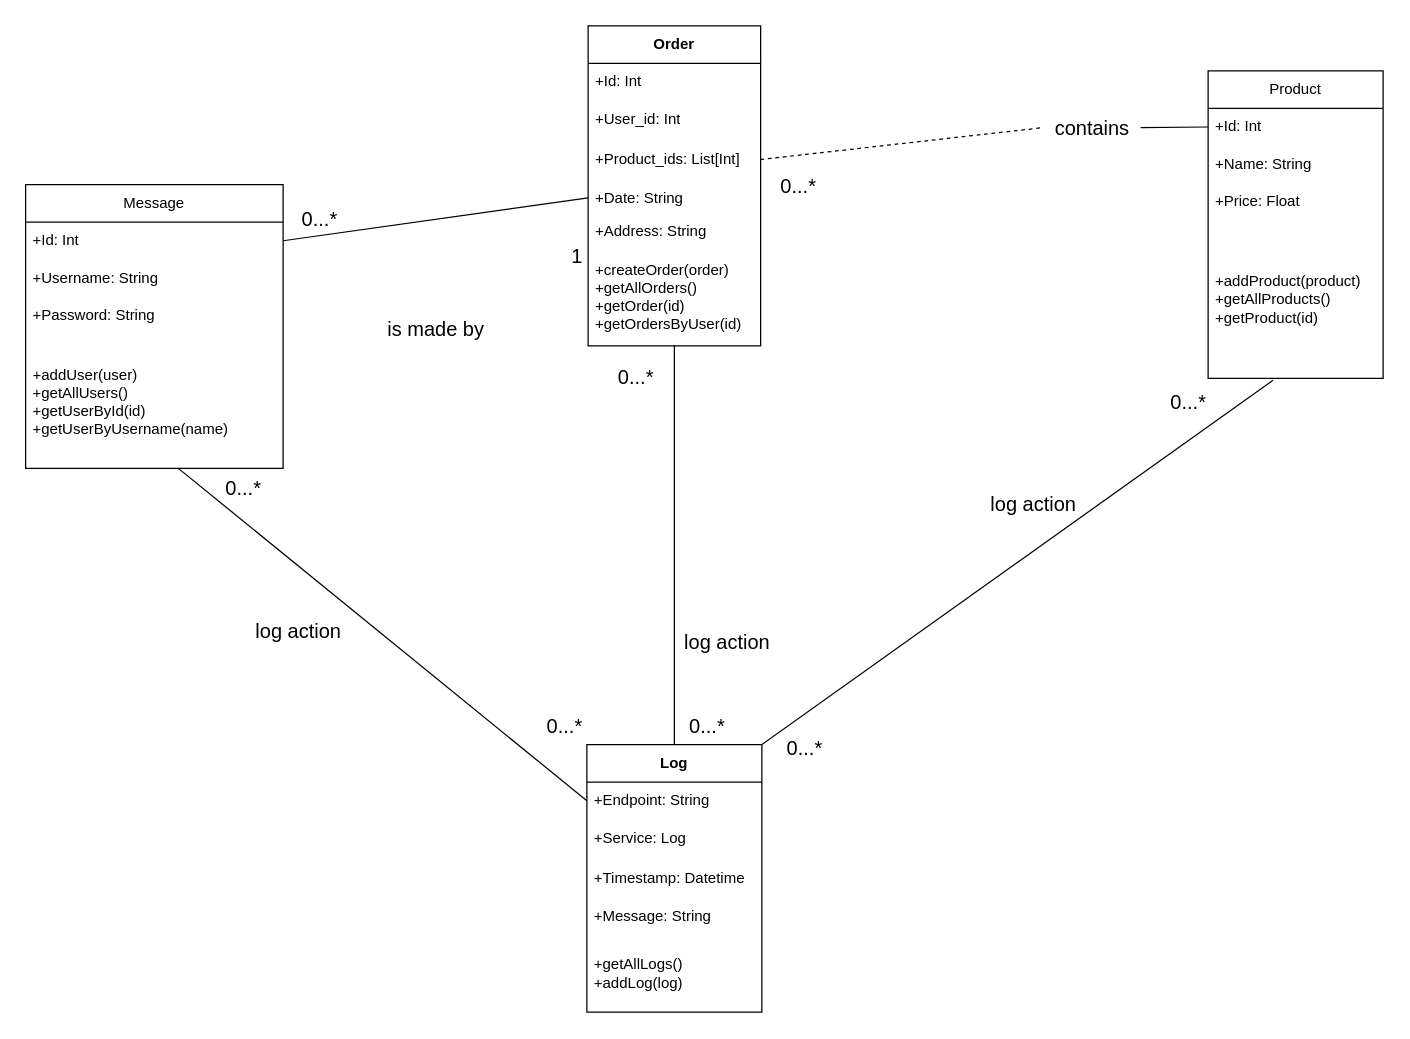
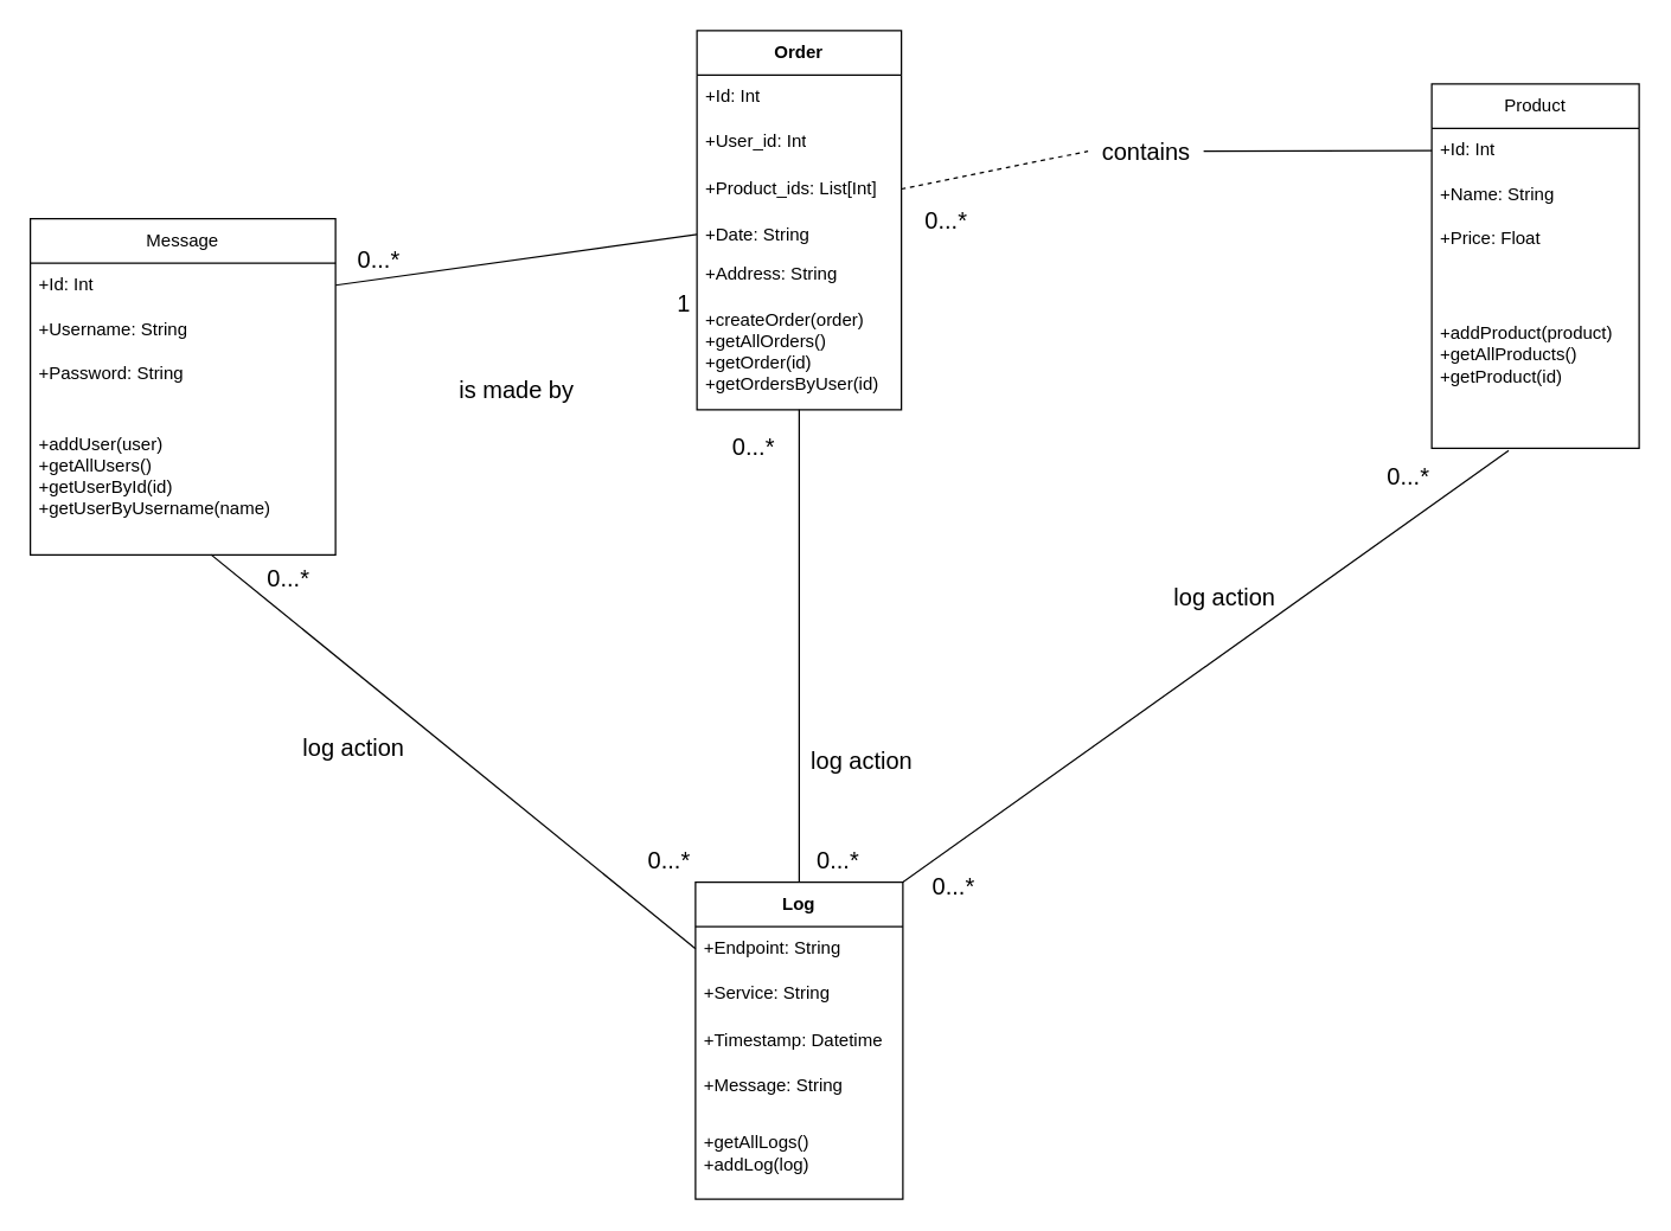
  <mxCell id="0" />
  <mxCell id="1" parent="0" />
  <mxCell id="2" value="Message" style="swimlane;fontStyle=0;childLayout=stackLayout;horizontal=1;startSize=30;horizontalStack=0;resizeParent=1;resizeParentMax=0;resizeLast=0;collapsible=1;marginBottom=0;whiteSpace=wrap;html=1;" vertex="1" parent="1"><mxGeometry x="20" y="147" width="206" height="227" as="geometry" /></mxCell>
  <mxCell id="3" value="+Id: Int" style="text;strokeColor=none;fillColor=none;align=left;verticalAlign=middle;spacingLeft=4;spacingRight=4;overflow=hidden;points=[[0,0.5],[1,0.5]];portConstraint=eastwest;rotatable=0;whiteSpace=wrap;html=1;" vertex="1" parent="2"><mxGeometry y="30" width="206" height="30" as="geometry" /></mxCell>
  <mxCell id="4" value="+Username: String" style="text;strokeColor=none;fillColor=none;align=left;verticalAlign=middle;spacingLeft=4;spacingRight=4;overflow=hidden;points=[[0,0.5],[1,0.5]];portConstraint=eastwest;rotatable=0;whiteSpace=wrap;html=1;" vertex="1" parent="2"><mxGeometry y="60" width="206" height="30" as="geometry" /></mxCell>
  <mxCell id="5" value="+Password: String" style="text;strokeColor=none;fillColor=none;align=left;verticalAlign=middle;spacingLeft=4;spacingRight=4;overflow=hidden;points=[[0,0.5],[1,0.5]];portConstraint=eastwest;rotatable=0;whiteSpace=wrap;html=1;" vertex="1" parent="2"><mxGeometry y="90" width="206" height="30" as="geometry" /></mxCell>
  <mxCell id="6" value="+addUser(user)&lt;div&gt;+getAllUsers()&lt;/div&gt;&lt;div&gt;+getUserById(id)&lt;/div&gt;&lt;div&gt;+getUserByUsername(name)&lt;/div&gt;" style="text;strokeColor=none;fillColor=none;align=left;verticalAlign=middle;spacingLeft=4;spacingRight=4;overflow=hidden;points=[[0,0.5],[1,0.5]];portConstraint=eastwest;rotatable=0;whiteSpace=wrap;html=1;" vertex="1" parent="2"><mxGeometry y="120" width="206" height="107" as="geometry" /></mxCell>
  <mxCell id="7" value="Product" style="swimlane;fontStyle=0;childLayout=stackLayout;horizontal=1;startSize=30;horizontalStack=0;resizeParent=1;resizeParentMax=0;resizeLast=0;collapsible=1;marginBottom=0;whiteSpace=wrap;html=1;" vertex="1" parent="1"><mxGeometry x="966" y="56" width="140" height="246" as="geometry" /></mxCell>
  <mxCell id="8" value="+Id: Int" style="text;strokeColor=none;fillColor=none;align=left;verticalAlign=middle;spacingLeft=4;spacingRight=4;overflow=hidden;points=[[0,0.5],[1,0.5]];portConstraint=eastwest;rotatable=0;whiteSpace=wrap;html=1;" vertex="1" parent="7"><mxGeometry y="30" width="140" height="30" as="geometry" /></mxCell>
  <mxCell id="9" value="+Name: String" style="text;strokeColor=none;fillColor=none;align=left;verticalAlign=middle;spacingLeft=4;spacingRight=4;overflow=hidden;points=[[0,0.5],[1,0.5]];portConstraint=eastwest;rotatable=0;whiteSpace=wrap;html=1;" vertex="1" parent="7"><mxGeometry y="60" width="140" height="30" as="geometry" /></mxCell>
  <mxCell id="10" value="+Price: Float" style="text;strokeColor=none;fillColor=none;align=left;verticalAlign=middle;spacingLeft=4;spacingRight=4;overflow=hidden;points=[[0,0.5],[1,0.5]];portConstraint=eastwest;rotatable=0;whiteSpace=wrap;html=1;" vertex="1" parent="7"><mxGeometry y="90" width="140" height="30" as="geometry" /></mxCell>
  <mxCell id="11" value="+addProduct(product)&lt;div&gt;+getAllProducts()&lt;/div&gt;&lt;div&gt;+getProduct(id)&lt;/div&gt;" style="text;strokeColor=none;fillColor=none;align=left;verticalAlign=middle;spacingLeft=4;spacingRight=4;overflow=hidden;points=[[0,0.5],[1,0.5]];portConstraint=eastwest;rotatable=0;whiteSpace=wrap;html=1;" vertex="1" parent="7"><mxGeometry y="120" width="140" height="126" as="geometry" /></mxCell>
  <mxCell id="12" style="edgeStyle=none;curved=1;rounded=0;orthogonalLoop=1;jettySize=auto;html=1;entryX=1;entryY=0.5;entryDx=0;entryDy=0;fontSize=12;startSize=8;endSize=8;endArrow=none;endFill=0;" edge="1" parent="1" source="13" target="3"><mxGeometry relative="1" as="geometry" /></mxCell>
  <mxCell id="13" value="Order" style="swimlane;fontStyle=1;childLayout=stackLayout;horizontal=1;startSize=30;horizontalStack=0;resizeParent=1;resizeParentMax=0;resizeLast=0;collapsible=1;marginBottom=0;whiteSpace=wrap;html=1;" vertex="1" parent="1"><mxGeometry x="470" y="20" width="138" height="256" as="geometry" /></mxCell>
  <mxCell id="14" value="+Id: Int" style="text;strokeColor=none;fillColor=none;align=left;verticalAlign=middle;spacingLeft=4;spacingRight=4;overflow=hidden;points=[[0,0.5],[1,0.5]];portConstraint=eastwest;rotatable=0;whiteSpace=wrap;html=1;" vertex="1" parent="13"><mxGeometry y="30" width="138" height="30" as="geometry" /></mxCell>
  <mxCell id="15" value="+User_id: Int" style="text;strokeColor=none;fillColor=none;align=left;verticalAlign=middle;spacingLeft=4;spacingRight=4;overflow=hidden;points=[[0,0.5],[1,0.5]];portConstraint=eastwest;rotatable=0;whiteSpace=wrap;html=1;" vertex="1" parent="13"><mxGeometry y="60" width="138" height="30" as="geometry" /></mxCell>
  <mxCell id="16" value="+Product_ids: List[Int]" style="text;strokeColor=none;fillColor=none;align=left;verticalAlign=middle;spacingLeft=4;spacingRight=4;overflow=hidden;points=[[0,0.5],[1,0.5]];portConstraint=eastwest;rotatable=0;whiteSpace=wrap;html=1;" vertex="1" parent="13"><mxGeometry y="90" width="138" height="34" as="geometry" /></mxCell>
  <mxCell id="17" value="+Date: String" style="text;strokeColor=none;fillColor=none;align=left;verticalAlign=middle;spacingLeft=4;spacingRight=4;overflow=hidden;points=[[0,0.5],[1,0.5]];portConstraint=eastwest;rotatable=0;whiteSpace=wrap;html=1;" vertex="1" parent="13"><mxGeometry y="124" width="138" height="27" as="geometry" /></mxCell>
  <mxCell id="18" value="+Address: String" style="text;strokeColor=none;fillColor=none;align=left;verticalAlign=middle;spacingLeft=4;spacingRight=4;overflow=hidden;points=[[0,0.5],[1,0.5]];portConstraint=eastwest;rotatable=0;whiteSpace=wrap;html=1;" vertex="1" parent="13"><mxGeometry y="151" width="138" height="27" as="geometry" /></mxCell>
  <mxCell id="19" value="+createOrder(order)&lt;div&gt;+getAllOrders()&lt;/div&gt;&lt;div&gt;+getOrder(id)&lt;/div&gt;&lt;div&gt;+getOrdersByUser(id)&lt;/div&gt;" style="text;strokeColor=none;fillColor=none;align=left;verticalAlign=middle;spacingLeft=4;spacingRight=4;overflow=hidden;points=[[0,0.5],[1,0.5]];portConstraint=eastwest;rotatable=0;whiteSpace=wrap;html=1;" vertex="1" parent="13"><mxGeometry y="178" width="138" height="78" as="geometry" /></mxCell>
  <mxCell id="20" style="edgeStyle=none;curved=1;rounded=0;orthogonalLoop=1;jettySize=auto;html=1;exitX=1;exitY=0;exitDx=0;exitDy=0;fontSize=12;startSize=8;endSize=8;endArrow=none;endFill=0;entryX=0.371;entryY=1.013;entryDx=0;entryDy=0;entryPerimeter=0;" edge="1" parent="1" source="21" target="11"><mxGeometry relative="1" as="geometry" /></mxCell>
  <mxCell id="21" value="Log" style="swimlane;fontStyle=1;childLayout=stackLayout;horizontal=1;startSize=30;horizontalStack=0;resizeParent=1;resizeParentMax=0;resizeLast=0;collapsible=1;marginBottom=0;whiteSpace=wrap;html=1;" vertex="1" parent="1"><mxGeometry x="469" y="595" width="140" height="214" as="geometry" /></mxCell>
  <mxCell id="22" value="+Endpoint: String" style="text;strokeColor=none;fillColor=none;align=left;verticalAlign=middle;spacingLeft=4;spacingRight=4;overflow=hidden;points=[[0,0.5],[1,0.5]];portConstraint=eastwest;rotatable=0;whiteSpace=wrap;html=1;" vertex="1" parent="21"><mxGeometry y="30" width="140" height="30" as="geometry" /></mxCell>
- <mxCell id="23" value="+Service: Log" style="text;strokeColor=none;fillColor=none;align=left;verticalAlign=middle;spacingLeft=4;spacingRight=4;overflow=hidden;points=[[0,0.5],[1,0.5]];portConstraint=eastwest;rotatable=0;whiteSpace=wrap;html=1;" vertex="1" parent="21"><mxGeometry y="60" width="140" height="30" as="geometry" /></mxCell>
+ <mxCell id="23" value="+Service: String" style="text;strokeColor=none;fillColor=none;align=left;verticalAlign=middle;spacingLeft=4;spacingRight=4;overflow=hidden;points=[[0,0.5],[1,0.5]];portConstraint=eastwest;rotatable=0;whiteSpace=wrap;html=1;" vertex="1" parent="21"><mxGeometry y="60" width="140" height="30" as="geometry" /></mxCell>
  <mxCell id="24" value="+Timestamp: Datetime" style="text;strokeColor=none;fillColor=none;align=left;verticalAlign=middle;spacingLeft=4;spacingRight=4;overflow=hidden;points=[[0,0.5],[1,0.5]];portConstraint=eastwest;rotatable=0;whiteSpace=wrap;html=1;" vertex="1" parent="21"><mxGeometry y="90" width="140" height="34" as="geometry" /></mxCell>
  <mxCell id="25" value="+Message: String" style="text;strokeColor=none;fillColor=none;align=left;verticalAlign=middle;spacingLeft=4;spacingRight=4;overflow=hidden;points=[[0,0.5],[1,0.5]];portConstraint=eastwest;rotatable=0;whiteSpace=wrap;html=1;" vertex="1" parent="21"><mxGeometry y="124" width="140" height="27" as="geometry" /></mxCell>
  <mxCell id="26" value="+getAllLogs()&lt;div&gt;+addLog(log)&lt;/div&gt;" style="text;strokeColor=none;fillColor=none;align=left;verticalAlign=middle;spacingLeft=4;spacingRight=4;overflow=hidden;points=[[0,0.5],[1,0.5]];portConstraint=eastwest;rotatable=0;whiteSpace=wrap;html=1;" vertex="1" parent="21"><mxGeometry y="151" width="140" height="63" as="geometry" /></mxCell>
  <mxCell id="27" style="edgeStyle=none;curved=1;rounded=0;orthogonalLoop=1;jettySize=auto;html=1;exitX=1;exitY=0.5;exitDx=0;exitDy=0;entryX=0;entryY=0.5;entryDx=0;entryDy=0;fontSize=12;startSize=8;endSize=8;endArrow=none;endFill=0;" edge="1" parent="1" source="44" target="8"><mxGeometry relative="1" as="geometry" /></mxCell>
  <mxCell id="28" value="is made by" style="text;html=1;align=center;verticalAlign=middle;resizable=0;points=[];autosize=1;strokeColor=none;fillColor=none;fontSize=16;" vertex="1" parent="1"><mxGeometry x="300" y="247" width="95" height="31" as="geometry" /></mxCell>
  <mxCell id="29" value="0...*" style="text;html=1;align=center;verticalAlign=middle;resizable=0;points=[];autosize=1;strokeColor=none;fillColor=none;fontSize=16;" vertex="1" parent="1"><mxGeometry x="232" y="159.5" width="46" height="31" as="geometry" /></mxCell>
  <mxCell id="30" value="1" style="text;html=1;align=center;verticalAlign=middle;resizable=0;points=[];autosize=1;strokeColor=none;fillColor=none;fontSize=16;" vertex="1" parent="1"><mxGeometry x="447" y="188.5" width="27" height="31" as="geometry" /></mxCell>
  <mxCell id="31" value="0...*" style="text;html=1;align=center;verticalAlign=middle;resizable=0;points=[];autosize=1;strokeColor=none;fillColor=none;fontSize=16;" vertex="1" parent="1"><mxGeometry x="485" y="285" width="46" height="31" as="geometry" /></mxCell>
  <mxCell id="32" style="edgeStyle=none;curved=1;rounded=0;orthogonalLoop=1;jettySize=auto;html=1;exitX=0.5;exitY=0;exitDx=0;exitDy=0;fontSize=12;startSize=8;endSize=8;endArrow=none;endFill=0;" edge="1" parent="1" source="21" target="19"><mxGeometry relative="1" as="geometry" /></mxCell>
  <mxCell id="33" value="log action" style="text;html=1;align=center;verticalAlign=middle;resizable=0;points=[];autosize=1;strokeColor=none;fillColor=none;fontSize=16;" vertex="1" parent="1"><mxGeometry x="782" y="387" width="87" height="31" as="geometry" /></mxCell>
  <mxCell id="34" value="log action" style="text;html=1;align=center;verticalAlign=middle;resizable=0;points=[];autosize=1;strokeColor=none;fillColor=none;fontSize=16;" vertex="1" parent="1"><mxGeometry x="537" y="497" width="87" height="31" as="geometry" /></mxCell>
  <mxCell id="35" value="log action" style="text;html=1;align=center;verticalAlign=middle;resizable=0;points=[];autosize=1;strokeColor=none;fillColor=none;fontSize=16;" vertex="1" parent="1"><mxGeometry x="194" y="488" width="87" height="31" as="geometry" /></mxCell>
  <mxCell id="36" value="0...*&lt;span style=&quot;color: rgba(0, 0, 0, 0); font-family: monospace; font-size: 0px; text-align: start;&quot;&gt;%3CmxGraphModel%3E%3Croot%3E%3CmxCell%20id%3D%220%22%2F%3E%3CmxCell%20id%3D%221%22%20parent%3D%220%22%2F%3E%3CmxCell%20id%3D%222%22%20value%3D%22log%20action%22%20style%3D%22text%3Bhtml%3D1%3Balign%3Dcenter%3BverticalAlign%3Dmiddle%3Bresizable%3D0%3Bpoints%3D%5B%5D%3Bautosize%3D1%3BstrokeColor%3Dnone%3BfillColor%3Dnone%3BfontSize%3D16%3B%22%20vertex%3D%221%22%20parent%3D%221%22%3E%3CmxGeometry%20x%3D%22204%22%20y%3D%22426%22%20width%3D%2287%22%20height%3D%2231%22%20as%3D%22geometry%22%2F%3E%3C%2FmxCell%3E%3C%2Froot%3E%3C%2FmxGraphModel%3E&lt;/span&gt;" style="text;html=1;align=center;verticalAlign=middle;resizable=0;points=[];autosize=1;strokeColor=none;fillColor=none;fontSize=16;" vertex="1" parent="1"><mxGeometry x="171" y="374" width="46" height="31" as="geometry" /></mxCell>
  <mxCell id="37" value="0...*&lt;span style=&quot;color: rgba(0, 0, 0, 0); font-family: monospace; font-size: 0px; text-align: start;&quot;&gt;%3CmxGraphModel%3E%3Croot%3E%3CmxCell%20id%3D%220%22%2F%3E%3CmxCell%20id%3D%221%22%20parent%3D%220%22%2F%3E%3CmxCell%20id%3D%222%22%20value%3D%22log%20action%22%20style%3D%22text%3Bhtml%3D1%3Balign%3Dcenter%3BverticalAlign%3Dmiddle%3Bresizable%3D0%3Bpoints%3D%5B%5D%3Bautosize%3D1%3BstrokeColor%3Dnone%3BfillColor%3Dnone%3BfontSize%3D16%3B%22%20vertex%3D%221%22%20parent%3D%221%22%3E%3CmxGeometry%20x%3D%22204%22%20y%3D%22426%22%20width%3D%2287%22%20height%3D%2231%22%20as%3D%22geometry%22%2F%3E%3C%2FmxCell%3E%3C%2Froot%3E%3C%2FmxGraphModel%3E&lt;/span&gt;" style="text;html=1;align=center;verticalAlign=middle;resizable=0;points=[];autosize=1;strokeColor=none;fillColor=none;fontSize=16;" vertex="1" parent="1"><mxGeometry x="428" y="564" width="46" height="31" as="geometry" /></mxCell>
  <mxCell id="38" value="0...*&lt;span style=&quot;color: rgba(0, 0, 0, 0); font-family: monospace; font-size: 0px; text-align: start;&quot;&gt;%3CmxGraphModel%3E%3Croot%3E%3CmxCell%20id%3D%220%22%2F%3E%3CmxCell%20id%3D%221%22%20parent%3D%220%22%2F%3E%3CmxCell%20id%3D%222%22%20value%3D%22log%20action%22%20style%3D%22text%3Bhtml%3D1%3Balign%3Dcenter%3BverticalAlign%3Dmiddle%3Bresizable%3D0%3Bpoints%3D%5B%5D%3Bautosize%3D1%3BstrokeColor%3Dnone%3BfillColor%3Dnone%3BfontSize%3D16%3B%22%20vertex%3D%221%22%20parent%3D%221%22%3E%3CmxGeometry%20x%3D%22204%22%20y%3D%22426%22%20width%3D%2287%22%20height%3D%2231%22%20as%3D%22geometry%22%2F%3E%3C%2FmxCell%3E%3C%2Froot%3E%3C%2FmxGraphModel%3E&lt;/span&gt;" style="text;html=1;align=center;verticalAlign=middle;resizable=0;points=[];autosize=1;strokeColor=none;fillColor=none;fontSize=16;" vertex="1" parent="1"><mxGeometry x="620" y="582" width="46" height="31" as="geometry" /></mxCell>
  <mxCell id="39" value="0...*&lt;span style=&quot;color: rgba(0, 0, 0, 0); font-family: monospace; font-size: 0px; text-align: start;&quot;&gt;%3CmxGraphModel%3E%3Croot%3E%3CmxCell%20id%3D%220%22%2F%3E%3CmxCell%20id%3D%221%22%20parent%3D%220%22%2F%3E%3CmxCell%20id%3D%222%22%20value%3D%22log%20action%22%20style%3D%22text%3Bhtml%3D1%3Balign%3Dcenter%3BverticalAlign%3Dmiddle%3Bresizable%3D0%3Bpoints%3D%5B%5D%3Bautosize%3D1%3BstrokeColor%3Dnone%3BfillColor%3Dnone%3BfontSize%3D16%3B%22%20vertex%3D%221%22%20parent%3D%221%22%3E%3CmxGeometry%20x%3D%22204%22%20y%3D%22426%22%20width%3D%2287%22%20height%3D%2231%22%20as%3D%22geometry%22%2F%3E%3C%2FmxCell%3E%3C%2Froot%3E%3C%2FmxGraphModel%3E&lt;/span&gt;" style="text;html=1;align=center;verticalAlign=middle;resizable=0;points=[];autosize=1;strokeColor=none;fillColor=none;fontSize=16;" vertex="1" parent="1"><mxGeometry x="927" y="305" width="46" height="31" as="geometry" /></mxCell>
  <mxCell id="40" value="0...*&lt;span style=&quot;color: rgba(0, 0, 0, 0); font-family: monospace; font-size: 0px; text-align: start;&quot;&gt;%3CmxGraphModel%3E%3Croot%3E%3CmxCell%20id%3D%220%22%2F%3E%3CmxCell%20id%3D%221%22%20parent%3D%220%22%2F%3E%3CmxCell%20id%3D%222%22%20value%3D%22log%20action%22%20style%3D%22text%3Bhtml%3D1%3Balign%3Dcenter%3BverticalAlign%3Dmiddle%3Bresizable%3D0%3Bpoints%3D%5B%5D%3Bautosize%3D1%3BstrokeColor%3Dnone%3BfillColor%3Dnone%3BfontSize%3D16%3B%22%20vertex%3D%221%22%20parent%3D%221%22%3E%3CmxGeometry%20x%3D%22204%22%20y%3D%22426%22%20width%3D%2287%22%20height%3D%2231%22%20as%3D%22geometry%22%2F%3E%3C%2FmxCell%3E%3C%2Froot%3E%3C%2FmxGraphModel%3E&lt;/span&gt;" style="text;html=1;align=center;verticalAlign=middle;resizable=0;points=[];autosize=1;strokeColor=none;fillColor=none;fontSize=16;" vertex="1" parent="1"><mxGeometry x="542" y="564" width="46" height="31" as="geometry" /></mxCell>
  <mxCell id="41" value="0...*&lt;span style=&quot;color: rgba(0, 0, 0, 0); font-family: monospace; font-size: 0px; text-align: start;&quot;&gt;%3CmxGraphModel%3E%3Croot%3E%3CmxCell%20id%3D%220%22%2F%3E%3CmxCell%20id%3D%221%22%20parent%3D%220%22%2F%3E%3CmxCell%20id%3D%222%22%20value%3D%22log%20action%22%20style%3D%22text%3Bhtml%3D1%3Balign%3Dcenter%3BverticalAlign%3Dmiddle%3Bresizable%3D0%3Bpoints%3D%5B%5D%3Bautosize%3D1%3BstrokeColor%3Dnone%3BfillColor%3Dnone%3BfontSize%3D16%3B%22%20vertex%3D%221%22%20parent%3D%221%22%3E%3CmxGeometry%20x%3D%22204%22%20y%3D%22426%22%20width%3D%2287%22%20height%3D%2231%22%20as%3D%22geometry%22%2F%3E%3C%2FmxCell%3E%3C%2Froot%3E%3C%2FmxGraphModel%3E&lt;/span&gt;" style="text;html=1;align=center;verticalAlign=middle;resizable=0;points=[];autosize=1;strokeColor=none;fillColor=none;fontSize=16;" vertex="1" parent="1"><mxGeometry x="615" y="132.5" width="46" height="31" as="geometry" /></mxCell>
  <mxCell id="42" style="edgeStyle=none;curved=1;rounded=0;orthogonalLoop=1;jettySize=auto;html=1;exitX=0;exitY=0.5;exitDx=0;exitDy=0;entryX=0.592;entryY=0.999;entryDx=0;entryDy=0;entryPerimeter=0;fontSize=12;startSize=8;endSize=8;endArrow=none;endFill=0;" edge="1" parent="1" source="22" target="6"><mxGeometry relative="1" as="geometry" /></mxCell>
  <mxCell id="43" value="" style="edgeStyle=none;curved=1;rounded=0;orthogonalLoop=1;jettySize=auto;html=1;exitX=1;exitY=0.5;exitDx=0;exitDy=0;entryX=0;entryY=0.5;entryDx=0;entryDy=0;fontSize=12;startSize=8;endSize=8;endArrow=none;endFill=0;dashed=1;" edge="1" parent="1" source="16" target="44"><mxGeometry relative="1" as="geometry"><mxPoint x="608" y="127" as="sourcePoint" /><mxPoint x="966" y="101" as="targetPoint" /></mxGeometry></mxCell>
- <mxCell id="44" value="contains" style="text;html=1;align=center;verticalAlign=middle;resizable=0;points=[];autosize=1;strokeColor=none;fillColor=none;fontSize=16;" vertex="1" parent="1"><mxGeometry x="834" y="86" width="78" height="31" as="geometry" /></mxCell>
+ <mxCell id="44" value="contains" style="text;html=1;align=center;verticalAlign=middle;resizable=0;points=[];autosize=1;strokeColor=none;fillColor=none;fontSize=16;" vertex="1" parent="1"><mxGeometry x="734" y="86" width="78" height="31" as="geometry" /></mxCell>
